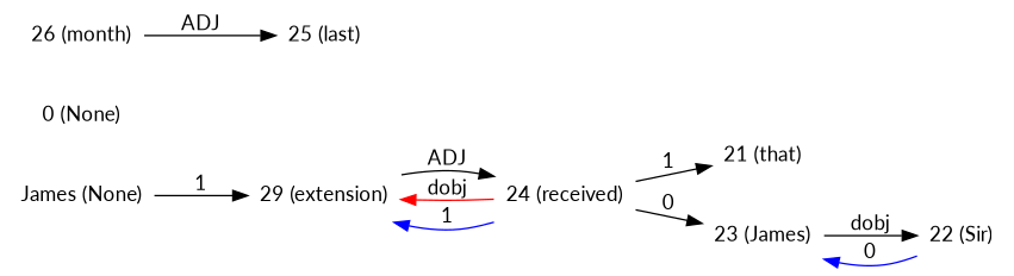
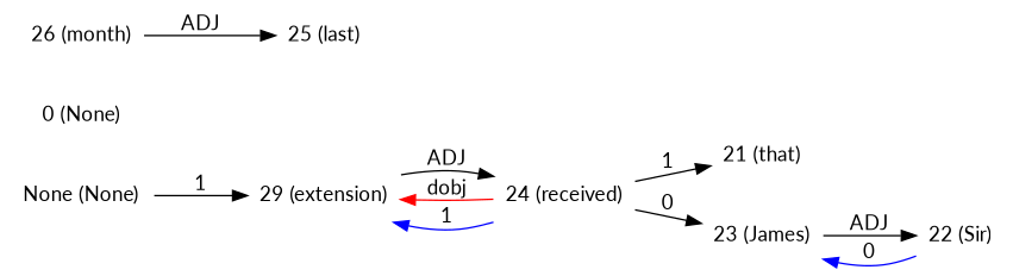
  digraph {
    fontname=Lato
    rankdir=LR
    node [fontname=Lato shape=plaintext]
    edge [dir=forward fontname=Lato]
-   n1 [label="James (None)"]
+   n1 [label="None (None)"]
    n2 [label="29 (extension)"]
    n3 [label="24 (received)"]
    n4 [label="21 (that)"]
    n5 [label="23 (James)"]
    n6 [label="0 (None)"]
    n7 [label="22 (Sir)"]
    n8 [label="26 (month)"]
    n9 [label="25 (last)"]
    n1 -> n2 [label=1]
    n2 -> n3 [label=ADJ]
    n3 -> n2 [color=red label=dobj]
    n3 -> n2 [color=blue label=1]
    n3 -> n4 [label=1]
    n3 -> n5 [label=0]
-   n5 -> n7 [label=dobj]
+   n5 -> n7 [label=ADJ]
    n7 -> n5 [color=blue label=0]
    n8 -> n9 [label=ADJ]
  }
